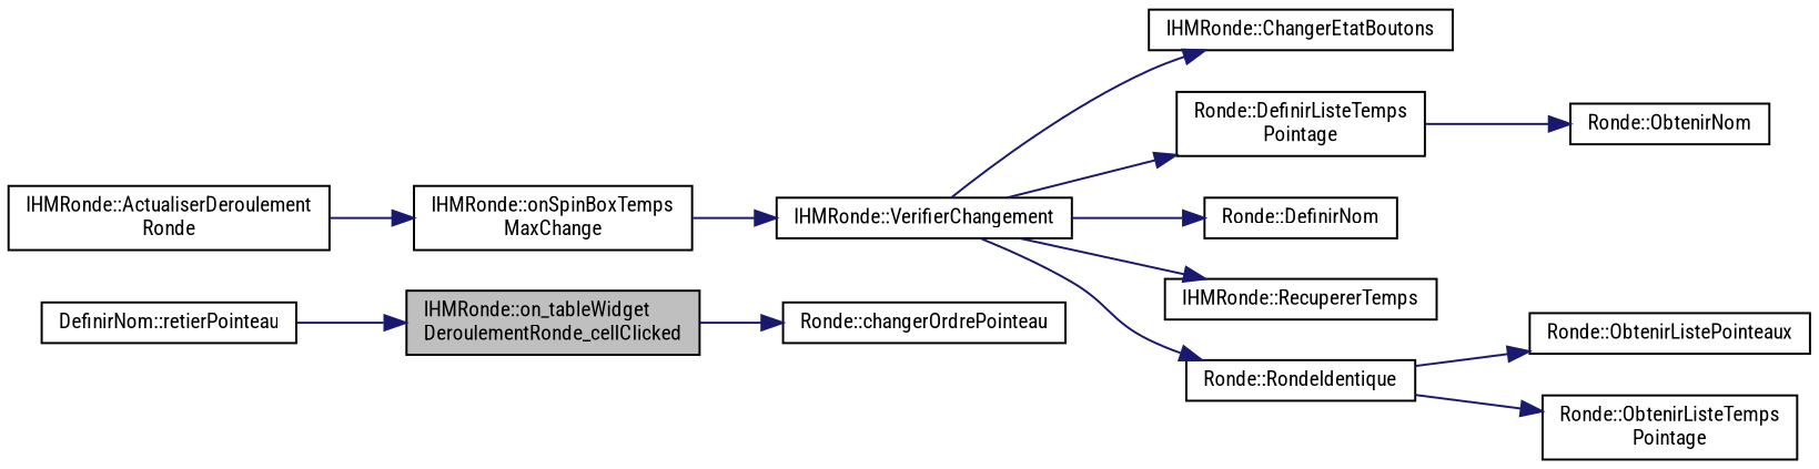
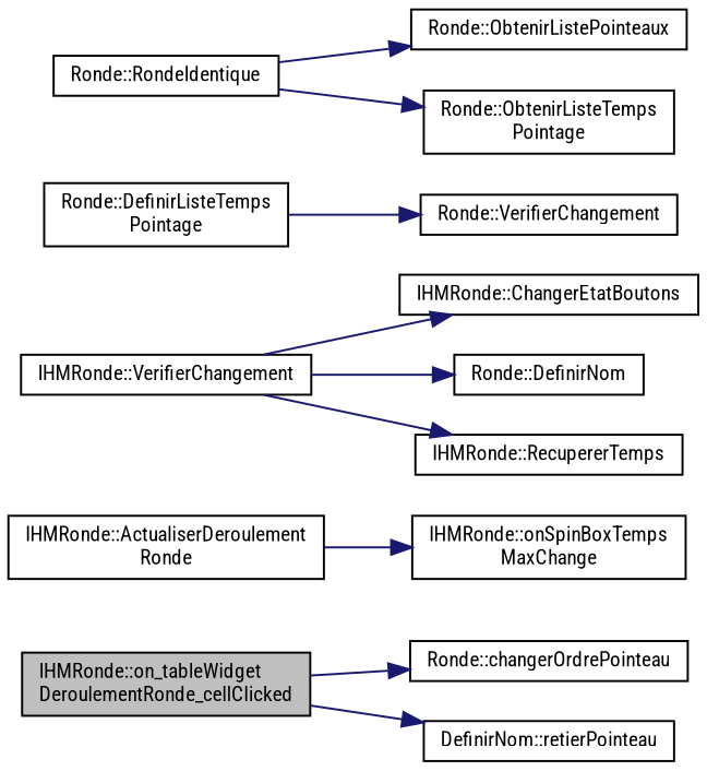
  digraph {
    fontname="Roboto Condensed"
    rankdir=LR
    node [color=black fillcolor=white fontname="Roboto Condensed" fontsize=10 shape=record style=filled]
    edge [color=midnightblue fontname="Roboto Condensed" fontsize=10 labelfontname=Helvetica labelfontsize=10 style=solid]
    n1 [fillcolor=grey75 fontcolor=black height=0.2 label="IHMRonde::on_tableWidget\lDeroulementRonde_cellClicked" width=0.4]
    n2 [height=0.2 label="Ronde::changerOrdrePointeau" width=0.4]
    n3 [height=0.2 label="DefinirNom::retierPointeau" width=0.4]
    n4 [height=0.2 label="IHMRonde::ActualiserDeroulement\lRonde" width=0.4]
    n5 [height=0.2 label="IHMRonde::onSpinBoxTemps\lMaxChange" width=0.4]
    n6 [height=0.2 label="IHMRonde::VerifierChangement" width=0.4]
    n7 [height=0.2 label="IHMRonde::ChangerEtatBoutons" width=0.4]
    n8 [height=0.2 label="Ronde::DefinirListeTemps\lPointage" width=0.4]
    n9 [height=0.2 label="Ronde::DefinirNom" width=0.4]
    n10 [height=0.2 label="IHMRonde::RecupererTemps" width=0.4]
    n11 [height=0.2 label="Ronde::RondeIdentique" width=0.4]
    n12 [height=0.2 label="Ronde::ObtenirListePointeaux" width=0.4]
    n13 [height=0.2 label="Ronde::ObtenirListeTemps\lPointage" width=0.4]
-   n14 [height=0.2 label="Ronde::ObtenirNom" width=0.4]
+   n14 [height=0.2 label="Ronde::VerifierChangement" width=0.4]
    n1 -> n2
-   n3 -> n1
+   n1 -> n3
    n4 -> n5
-   n5 -> n6
    n6 -> n7
-   n6 -> n8
    n6 -> n9
    n6 -> n10
-   n6 -> n11
    n8 -> n14
    n11 -> n12
    n11 -> n13
  }
